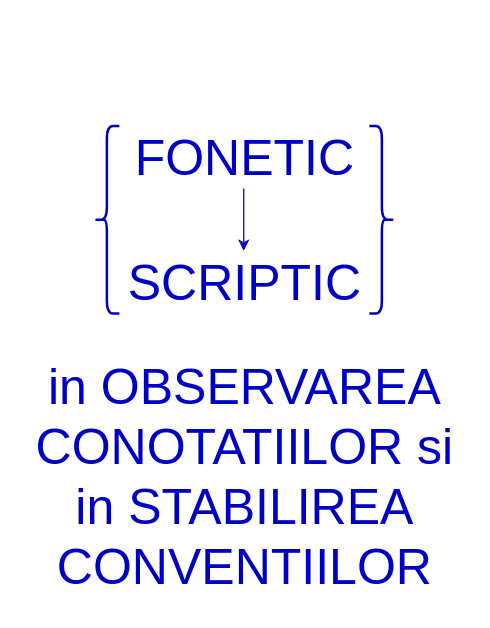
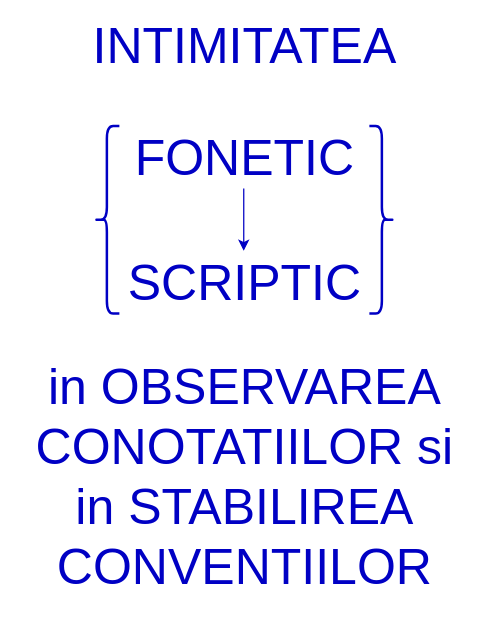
  <mxCell id="0" />
  <mxCell id="1" parent="0" />
+ <mxCell id="2" value="&lt;font style=&quot;font-size: 40px&quot; color=&quot;#0000c4&quot;&gt;INTIMITATEA&lt;/font&gt;" style="text;html=1;align=center;verticalAlign=middle;resizable=0;points=[];autosize=1;strokeColor=none;fillColor=none;" vertex="1" parent="1"><mxGeometry x="65" y="20" width="260" height="30" as="geometry" /></mxCell>
  <mxCell id="3" value="FONETIC" style="text;html=1;align=center;verticalAlign=middle;resizable=0;points=[];autosize=1;strokeColor=none;fillColor=none;fontSize=40;fontColor=#0000C4;" vertex="1" parent="1"><mxGeometry x="100" y="100" width="190" height="50" as="geometry" /></mxCell>
  <mxCell id="4" value="SCRIPTIC" style="text;html=1;align=center;verticalAlign=middle;resizable=0;points=[];autosize=1;strokeColor=none;fillColor=none;fontSize=40;fontColor=#0000C4;" vertex="1" parent="1"><mxGeometry x="95" y="200" width="200" height="50" as="geometry" /></mxCell>
  <mxCell id="5" value="in OBSERVAREA&lt;br&gt;CONOTATIILOR si&lt;br&gt;in STABILIREA&lt;br&gt;CONVENTIILOR" style="text;html=1;align=center;verticalAlign=middle;resizable=0;points=[];autosize=1;strokeColor=none;fillColor=none;fontSize=40;fontColor=#0000C4;" vertex="1" parent="1"><mxGeometry x="20" y="280" width="350" height="200" as="geometry" /></mxCell>
  <mxCell id="6" value="" style="shape=curlyBracket;whiteSpace=wrap;html=1;rounded=1;fontSize=40;fontColor=#0000C4;strokeColor=#0000C4;strokeWidth=2;" vertex="1" parent="1"><mxGeometry x="75" y="100" width="20" height="150" as="geometry" /></mxCell>
  <mxCell id="7" value="" style="shape=curlyBracket;whiteSpace=wrap;html=1;rounded=1;flipH=1;fontSize=40;fontColor=#0000C4;strokeColor=#0000C4;strokeWidth=2;" vertex="1" parent="1"><mxGeometry x="295" y="100" width="20" height="150" as="geometry" /></mxCell>
  <mxCell id="8" value="" style="endArrow=classic;html=1;rounded=0;fontSize=40;fontColor=#0000C4;strokeColor=#0000C4;" edge="1" parent="1"><mxGeometry width="50" height="50" relative="1" as="geometry"><mxPoint x="194.5" y="150" as="sourcePoint" /><mxPoint x="194.5" y="200" as="targetPoint" /></mxGeometry></mxCell>
